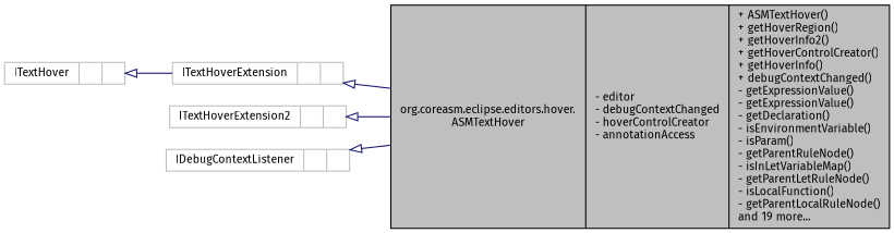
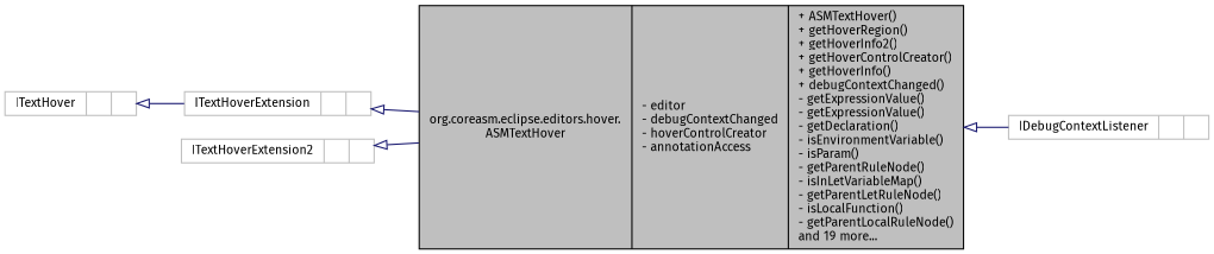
  digraph {
    fontname="Fira Sans"
    rankdir=LR
    node [color=grey75 fontname="Fira Sans" fontsize=10 shape=record]
    edge [arrowtail=onormal color=midnightblue dir=back fontname="Fira Sans" fontsize=10 labelfontname=Helvetica labelfontsize=10 style=solid]
    n1 [color=black fillcolor=grey75 fontcolor=black height=0.2 label="{org.coreasm.eclipse.editors.hover.\lASMTextHover\n|- editor\l- debugContextChanged\l- hoverControlCreator\l- annotationAccess\l|+ ASMTextHover()\l+ getHoverRegion()\l+ getHoverInfo2()\l+ getHoverControlCreator()\l+ getHoverInfo()\l+ debugContextChanged()\l- getExpressionValue()\l- getExpressionValue()\l- getDeclaration()\l- isEnvironmentVariable()\l- isParam()\l- getParentRuleNode()\l- isInLetVariableMap()\l- getParentLetRuleNode()\l- isLocalFunction()\l- getParentLocalRuleNode()\land 19 more...\l}" style=filled width=0.4]
    n2 [height=0.2 label="{ITextHover\n||}" width=0.4]
    n3 [height=0.2 label="{ITextHoverExtension\n||}" width=0.4]
    n4 [height=0.2 label="{ITextHoverExtension2\n||}" width=0.4]
    n5 [height=0.2 label="{IDebugContextListener\n||}" width=0.4]
    n2 -> n3
    n3 -> n1
    n4 -> n1
-   n5 -> n1
+   n1 -> n5
  }
